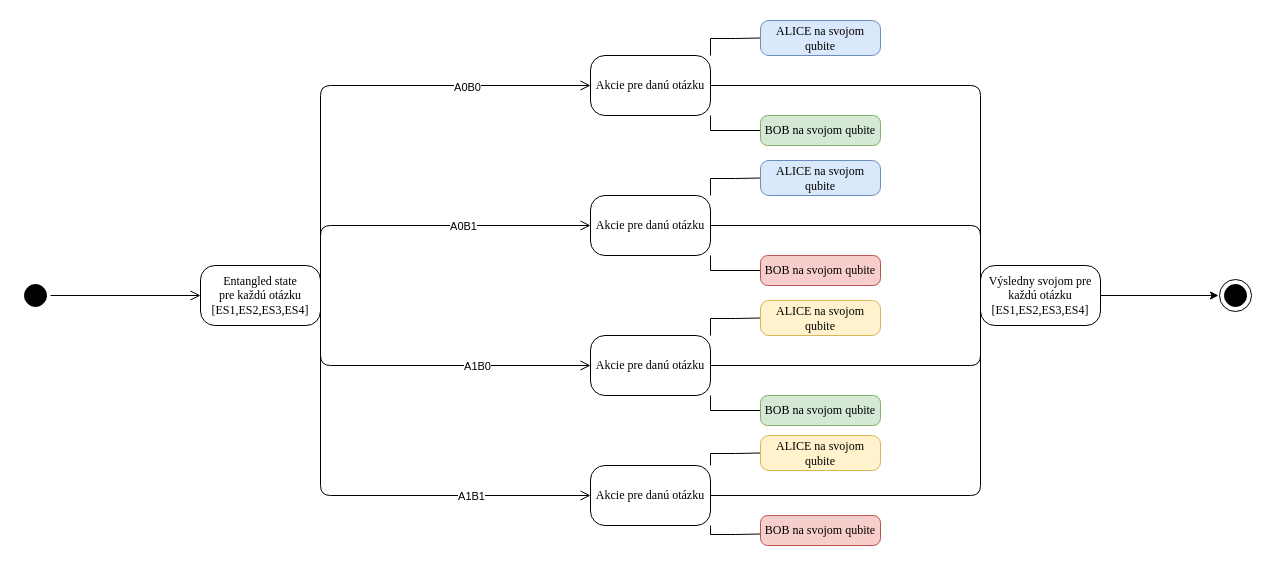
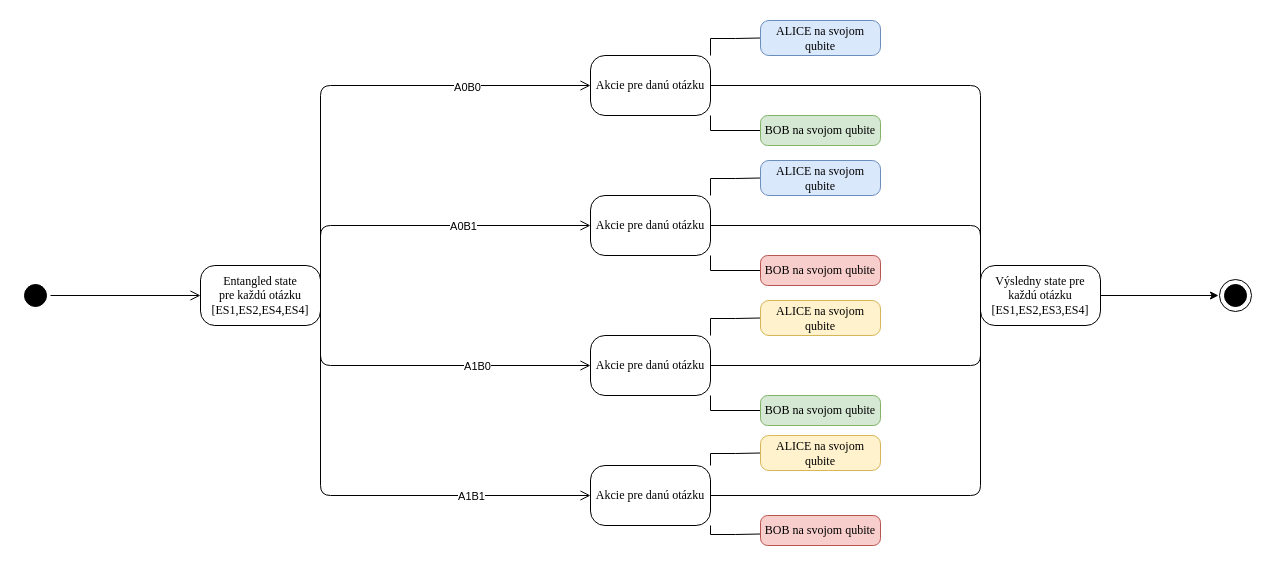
  <mxCell id="0" />
  <mxCell id="1" parent="0" />
  <mxCell id="2" value="" style="ellipse;html=1;shape=startState;rounded=1;shadow=0;comic=0;labelBackgroundColor=none;fontFamily=Verdana;fontSize=12;align=center;direction=south;fillColor=#000000;" parent="1" vertex="1"><mxGeometry x="20" y="280" width="30" height="30" as="geometry" /></mxCell>
- <mxCell id="3" value="Entangled state&lt;br&gt;pre každú otázku&lt;br&gt;[ES1,ES2,ES3,ES4]" style="rounded=1;whiteSpace=wrap;html=1;arcSize=24;shadow=0;comic=0;labelBackgroundColor=none;fontFamily=Verdana;fontSize=12;align=center;" parent="1" vertex="1"><mxGeometry x="200" y="265" width="120" height="60" as="geometry" /></mxCell>
+ <mxCell id="3" value="Entangled state&lt;br&gt;pre každú otázku&lt;br&gt;[ES1,ES2,ES4,ES4]" style="rounded=1;whiteSpace=wrap;html=1;arcSize=24;shadow=0;comic=0;labelBackgroundColor=none;fontFamily=Verdana;fontSize=12;align=center;" parent="1" vertex="1"><mxGeometry x="200" y="265" width="120" height="60" as="geometry" /></mxCell>
  <mxCell id="4" style="edgeStyle=orthogonalEdgeStyle;html=1;entryX=0;entryY=0.5;labelBackgroundColor=none;endArrow=open;endSize=8;fontFamily=Verdana;fontSize=12;align=left;entryDx=0;entryDy=0;exitX=1;exitY=0.5;exitDx=0;exitDy=0;" parent="1" source="3" target="8" edge="1"><mxGeometry relative="1" as="geometry"><Array as="points"><mxPoint x="320" y="85" /></Array><mxPoint x="320" y="185" as="sourcePoint" /></mxGeometry></mxCell>
  <mxCell id="5" value="A0B0" style="edgeLabel;html=1;align=center;verticalAlign=middle;resizable=0;points=[];" parent="4" vertex="1" connectable="0"><mxGeometry x="0.482" y="-1" relative="1" as="geometry"><mxPoint as="offset" /></mxGeometry></mxCell>
  <mxCell id="6" style="edgeStyle=orthogonalEdgeStyle;rounded=0;orthogonalLoop=1;jettySize=auto;html=1;exitX=1;exitY=1;exitDx=0;exitDy=0;entryX=0;entryY=0.5;entryDx=0;entryDy=0;endArrow=none;endFill=0;strokeColor=#000000;" parent="1" source="8" target="38" edge="1"><mxGeometry relative="1" as="geometry"><Array as="points"><mxPoint x="710" y="130" /></Array></mxGeometry></mxCell>
  <mxCell id="7" style="edgeStyle=orthogonalEdgeStyle;rounded=0;orthogonalLoop=1;jettySize=auto;html=1;exitX=1;exitY=0;exitDx=0;exitDy=0;entryX=0;entryY=0.5;entryDx=0;entryDy=0;endArrow=none;endFill=0;strokeColor=#000000;" parent="1" source="8" target="37" edge="1"><mxGeometry relative="1" as="geometry"><Array as="points"><mxPoint x="710" y="38" /><mxPoint x="735" y="38" /></Array></mxGeometry></mxCell>
  <mxCell id="8" value="Akcie pre danú otázku" style="rounded=1;whiteSpace=wrap;html=1;arcSize=24;shadow=0;comic=0;labelBackgroundColor=none;fontFamily=Verdana;fontSize=12;align=center;" parent="1" vertex="1"><mxGeometry x="590" y="55" width="120" height="60" as="geometry" /></mxCell>
  <mxCell id="9" style="edgeStyle=orthogonalEdgeStyle;html=1;labelBackgroundColor=none;endArrow=open;endSize=8;fontFamily=Verdana;fontSize=12;align=left;" parent="1" source="2" target="3" edge="1"><mxGeometry relative="1" as="geometry" /></mxCell>
  <mxCell id="10" style="edgeStyle=orthogonalEdgeStyle;html=1;exitX=1;exitY=0.5;entryX=0;entryY=0.5;labelBackgroundColor=none;endArrow=open;endSize=8;fontFamily=Verdana;fontSize=12;align=left;exitDx=0;exitDy=0;" parent="1" source="3" target="14" edge="1"><mxGeometry relative="1" as="geometry"><mxPoint x="320" y="385" as="sourcePoint" /><Array as="points"><mxPoint x="320" y="225" /></Array></mxGeometry></mxCell>
  <mxCell id="11" value="A0B1" style="edgeLabel;html=1;align=center;verticalAlign=middle;resizable=0;points=[];" parent="10" vertex="1" connectable="0"><mxGeometry x="0.43" y="-7" relative="1" as="geometry"><mxPoint x="-30.71" y="-7" as="offset" /></mxGeometry></mxCell>
  <mxCell id="12" style="edgeStyle=orthogonalEdgeStyle;rounded=0;orthogonalLoop=1;jettySize=auto;html=1;exitX=1;exitY=1;exitDx=0;exitDy=0;entryX=0;entryY=0.5;entryDx=0;entryDy=0;endArrow=none;endFill=0;strokeColor=#000000;" parent="1" source="14" target="36" edge="1"><mxGeometry relative="1" as="geometry"><Array as="points"><mxPoint x="710" y="270" /></Array></mxGeometry></mxCell>
  <mxCell id="13" style="edgeStyle=orthogonalEdgeStyle;rounded=0;orthogonalLoop=1;jettySize=auto;html=1;exitX=1;exitY=0;exitDx=0;exitDy=0;entryX=0;entryY=0.5;entryDx=0;entryDy=0;endArrow=none;endFill=0;strokeColor=#000000;" parent="1" source="14" target="35" edge="1"><mxGeometry relative="1" as="geometry"><Array as="points"><mxPoint x="710" y="178" /><mxPoint x="735" y="178" /></Array></mxGeometry></mxCell>
  <mxCell id="14" value="Akcie pre danú otázku" style="rounded=1;whiteSpace=wrap;html=1;arcSize=24;shadow=0;comic=0;labelBackgroundColor=none;fontFamily=Verdana;fontSize=12;align=center;" parent="1" vertex="1"><mxGeometry x="590" y="195" width="120" height="60" as="geometry" /></mxCell>
  <mxCell id="15" style="edgeStyle=orthogonalEdgeStyle;html=1;exitX=1;exitY=0.5;entryX=0;entryY=0.5;labelBackgroundColor=none;endArrow=open;endSize=8;fontFamily=Verdana;fontSize=12;align=left;exitDx=0;exitDy=0;fontStyle=1;entryDx=0;entryDy=0;" parent="1" source="3" target="21" edge="1"><mxGeometry relative="1" as="geometry"><mxPoint x="320" y="385" as="sourcePoint" /><mxPoint x="609.29" y="500" as="targetPoint" /><Array as="points"><mxPoint x="320" y="365" /></Array></mxGeometry></mxCell>
  <mxCell id="16" value="A1B0" style="edgeLabel;html=1;align=center;verticalAlign=middle;resizable=0;points=[];" parent="15" vertex="1" connectable="0"><mxGeometry x="0.43" y="-7" relative="1" as="geometry"><mxPoint x="-16.43" y="-7" as="offset" /></mxGeometry></mxCell>
  <mxCell id="17" style="edgeStyle=orthogonalEdgeStyle;html=1;entryX=0;entryY=0.5;labelBackgroundColor=none;endArrow=open;endSize=8;fontFamily=Verdana;fontSize=12;align=left;entryDx=0;entryDy=0;" parent="1" target="24" edge="1"><mxGeometry relative="1" as="geometry"><mxPoint x="320" y="265" as="sourcePoint" /><mxPoint x="609.29" y="610" as="targetPoint" /><Array as="points"><mxPoint x="320" y="495" /></Array></mxGeometry></mxCell>
  <mxCell id="18" value="A1B1" style="edgeLabel;html=1;align=center;verticalAlign=middle;resizable=0;points=[];" parent="17" vertex="1" connectable="0"><mxGeometry x="0.43" y="-7" relative="1" as="geometry"><mxPoint x="22.86" y="-7" as="offset" /></mxGeometry></mxCell>
  <mxCell id="19" style="edgeStyle=orthogonalEdgeStyle;rounded=0;orthogonalLoop=1;jettySize=auto;html=1;exitX=1;exitY=0;exitDx=0;exitDy=0;entryX=0;entryY=0.5;entryDx=0;entryDy=0;endArrow=none;endFill=0;strokeColor=#000000;" parent="1" source="21" target="33" edge="1"><mxGeometry relative="1" as="geometry"><Array as="points"><mxPoint x="710" y="318" /><mxPoint x="735" y="318" /></Array></mxGeometry></mxCell>
  <mxCell id="20" style="edgeStyle=orthogonalEdgeStyle;rounded=0;orthogonalLoop=1;jettySize=auto;html=1;exitX=1;exitY=1;exitDx=0;exitDy=0;entryX=0;entryY=0.5;entryDx=0;entryDy=0;endArrow=none;endFill=0;strokeColor=#000000;" parent="1" source="21" target="34" edge="1"><mxGeometry relative="1" as="geometry"><Array as="points"><mxPoint x="710" y="410" /></Array></mxGeometry></mxCell>
  <mxCell id="21" value="Akcie pre danú otázku" style="rounded=1;whiteSpace=wrap;html=1;arcSize=24;shadow=0;comic=0;labelBackgroundColor=none;fontFamily=Verdana;fontSize=12;align=center;" parent="1" vertex="1"><mxGeometry x="590" y="335" width="120" height="60" as="geometry" /></mxCell>
  <mxCell id="22" style="edgeStyle=orthogonalEdgeStyle;rounded=0;orthogonalLoop=1;jettySize=auto;html=1;exitX=1;exitY=0;exitDx=0;exitDy=0;entryX=0;entryY=0.5;entryDx=0;entryDy=0;endArrow=none;endFill=0;strokeColor=#000000;" parent="1" source="24" target="31" edge="1"><mxGeometry relative="1" as="geometry"><Array as="points"><mxPoint x="710" y="453" /><mxPoint x="735" y="453" /></Array></mxGeometry></mxCell>
  <mxCell id="23" style="edgeStyle=orthogonalEdgeStyle;rounded=0;orthogonalLoop=1;jettySize=auto;html=1;exitX=1;exitY=1;exitDx=0;exitDy=0;entryX=0;entryY=0.617;entryDx=0;entryDy=0;entryPerimeter=0;endArrow=none;endFill=0;strokeColor=#000000;" parent="1" source="24" target="32" edge="1"><mxGeometry relative="1" as="geometry"><Array as="points"><mxPoint x="710" y="534" /><mxPoint x="735" y="534" /></Array></mxGeometry></mxCell>
  <mxCell id="24" value="Akcie pre danú otázku" style="rounded=1;whiteSpace=wrap;html=1;arcSize=24;shadow=0;comic=0;labelBackgroundColor=none;fontFamily=Verdana;fontSize=12;align=center;" parent="1" vertex="1"><mxGeometry x="590" y="465" width="120" height="60" as="geometry" /></mxCell>
  <mxCell id="25" style="edgeStyle=orthogonalEdgeStyle;rounded=0;orthogonalLoop=1;jettySize=auto;html=1;exitX=1;exitY=0.5;exitDx=0;exitDy=0;entryX=0.5;entryY=1;entryDx=0;entryDy=0;endArrow=classic;endFill=1;strokeColor=#000000;" parent="1" source="26" target="39" edge="1"><mxGeometry relative="1" as="geometry" /></mxCell>
- <mxCell id="26" value="Výsledny svojom pre každú otázku&lt;br&gt;[ES1,ES2,ES3,ES4]" style="rounded=1;whiteSpace=wrap;html=1;arcSize=24;shadow=0;comic=0;labelBackgroundColor=none;fontFamily=Verdana;fontSize=12;align=center;" parent="1" vertex="1"><mxGeometry x="980" y="265" width="120" height="60" as="geometry" /></mxCell>
+ <mxCell id="26" value="Výsledny state pre každú otázku&lt;br&gt;[ES1,ES2,ES3,ES4]" style="rounded=1;whiteSpace=wrap;html=1;arcSize=24;shadow=0;comic=0;labelBackgroundColor=none;fontFamily=Verdana;fontSize=12;align=center;" parent="1" vertex="1"><mxGeometry x="980" y="265" width="120" height="60" as="geometry" /></mxCell>
  <mxCell id="27" style="edgeStyle=orthogonalEdgeStyle;html=1;entryX=1;entryY=0.5;labelBackgroundColor=none;endArrow=none;endSize=8;fontFamily=Verdana;fontSize=12;align=left;entryDx=0;entryDy=0;exitX=0;exitY=0.5;exitDx=0;exitDy=0;endFill=0;" parent="1" source="26" target="8" edge="1"><mxGeometry relative="1" as="geometry"><Array as="points"><mxPoint x="980" y="285" /><mxPoint x="980" y="85" /></Array><mxPoint x="980" y="205" as="sourcePoint" /><mxPoint x="1250" y="105" as="targetPoint" /></mxGeometry></mxCell>
  <mxCell id="28" style="edgeStyle=orthogonalEdgeStyle;html=1;exitX=0;exitY=0.5;entryX=1;entryY=0.5;labelBackgroundColor=none;endArrow=none;endSize=8;fontFamily=Verdana;fontSize=12;align=left;exitDx=0;exitDy=0;entryDx=0;entryDy=0;endFill=0;" parent="1" source="26" target="14" edge="1"><mxGeometry relative="1" as="geometry"><mxPoint x="980" y="405" as="sourcePoint" /><mxPoint x="1250" y="245" as="targetPoint" /><Array as="points"><mxPoint x="980" y="285" /><mxPoint x="980" y="225" /></Array></mxGeometry></mxCell>
  <mxCell id="29" style="edgeStyle=orthogonalEdgeStyle;html=1;exitX=0;exitY=0.5;entryX=1;entryY=0.5;labelBackgroundColor=none;endArrow=none;endSize=8;fontFamily=Verdana;fontSize=12;align=left;exitDx=0;exitDy=0;fontStyle=1;entryDx=0;entryDy=0;endFill=0;" parent="1" source="26" target="21" edge="1"><mxGeometry relative="1" as="geometry"><mxPoint x="980" y="405" as="sourcePoint" /><mxPoint x="1250" y="385" as="targetPoint" /><Array as="points"><mxPoint x="980" y="285" /><mxPoint x="980" y="365" /></Array></mxGeometry></mxCell>
  <mxCell id="30" style="edgeStyle=orthogonalEdgeStyle;html=1;entryX=1;entryY=0.5;labelBackgroundColor=none;endArrow=none;endSize=8;fontFamily=Verdana;fontSize=12;align=left;entryDx=0;entryDy=0;endFill=0;" parent="1" target="24" edge="1"><mxGeometry relative="1" as="geometry"><mxPoint x="980" y="285" as="sourcePoint" /><mxPoint x="1250" y="515" as="targetPoint" /><Array as="points"><mxPoint x="980" y="495" /></Array></mxGeometry></mxCell>
  <mxCell id="31" value="ALICE na svojom qubite" style="rounded=1;whiteSpace=wrap;html=1;arcSize=24;shadow=0;comic=0;labelBackgroundColor=none;fontFamily=Verdana;fontSize=12;align=center;fillColor=#fff2cc;strokeColor=#d6b656;" parent="1" vertex="1"><mxGeometry x="760" y="435" width="120" height="35" as="geometry" /></mxCell>
  <mxCell id="32" value="BOB na svojom qubite" style="rounded=1;whiteSpace=wrap;html=1;arcSize=24;shadow=0;comic=0;labelBackgroundColor=none;fontFamily=Verdana;fontSize=12;align=center;fillColor=#f8cecc;strokeColor=#b85450;" parent="1" vertex="1"><mxGeometry x="760" y="515" width="120" height="30" as="geometry" /></mxCell>
  <mxCell id="33" value="ALICE na svojom qubite" style="rounded=1;whiteSpace=wrap;html=1;arcSize=24;shadow=0;comic=0;labelBackgroundColor=none;fontFamily=Verdana;fontSize=12;align=center;fillColor=#fff2cc;strokeColor=#d6b656;" parent="1" vertex="1"><mxGeometry x="760" y="300" width="120" height="35" as="geometry" /></mxCell>
  <mxCell id="34" value="BOB na svojom qubite" style="rounded=1;whiteSpace=wrap;html=1;arcSize=24;shadow=0;comic=0;labelBackgroundColor=none;fontFamily=Verdana;fontSize=12;align=center;fillColor=#d5e8d4;strokeColor=#82b366;" parent="1" vertex="1"><mxGeometry x="760" y="395" width="120" height="30" as="geometry" /></mxCell>
  <mxCell id="35" value="ALICE na svojom qubite" style="rounded=1;whiteSpace=wrap;html=1;arcSize=24;shadow=0;comic=0;labelBackgroundColor=none;fontFamily=Verdana;fontSize=12;align=center;fillColor=#dae8fc;strokeColor=#6c8ebf;" parent="1" vertex="1"><mxGeometry x="760" y="160" width="120" height="35" as="geometry" /></mxCell>
  <mxCell id="36" value="BOB na svojom qubite" style="rounded=1;whiteSpace=wrap;html=1;arcSize=24;shadow=0;comic=0;labelBackgroundColor=none;fontFamily=Verdana;fontSize=12;align=center;fillColor=#f8cecc;strokeColor=#b85450;" parent="1" vertex="1"><mxGeometry x="760" y="255" width="120" height="30" as="geometry" /></mxCell>
  <mxCell id="37" value="ALICE na svojom qubite" style="rounded=1;whiteSpace=wrap;html=1;arcSize=24;shadow=0;comic=0;labelBackgroundColor=none;fontFamily=Verdana;fontSize=12;align=center;fillColor=#dae8fc;strokeColor=#6c8ebf;" parent="1" vertex="1"><mxGeometry x="760" y="20" width="120" height="35" as="geometry" /></mxCell>
  <mxCell id="38" value="BOB na svojom qubite" style="rounded=1;whiteSpace=wrap;html=1;arcSize=24;shadow=0;comic=0;labelBackgroundColor=none;fontFamily=Verdana;fontSize=12;align=center;fillColor=#d5e8d4;strokeColor=#82b366;" parent="1" vertex="1"><mxGeometry x="760" y="115" width="120" height="30" as="geometry" /></mxCell>
  <mxCell id="39" value="" style="ellipse;html=1;shape=startState;rounded=1;shadow=0;comic=0;labelBackgroundColor=none;fontFamily=Verdana;fontSize=12;align=center;direction=south;fillColor=#000000;perimeterSpacing=2;labelBorderColor=none;" parent="1" vertex="1"><mxGeometry x="1220" y="280" width="30" height="30" as="geometry" /></mxCell>
  <mxCell id="40" value="" style="ellipse;html=1;shape=startState;rounded=1;shadow=0;comic=0;labelBackgroundColor=none;fontFamily=Verdana;fontSize=12;align=center;direction=south;perimeterSpacing=2;labelBorderColor=none;fillColor=none;" parent="1" vertex="1"><mxGeometry x="1215" y="275" width="40" height="40" as="geometry" /></mxCell>
